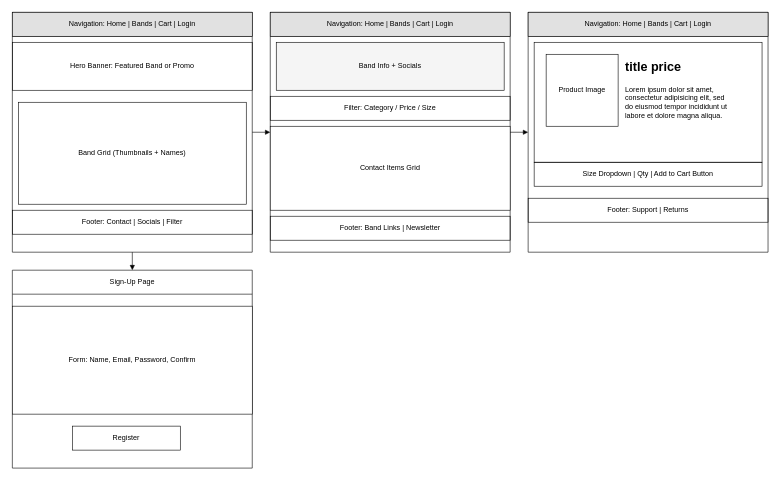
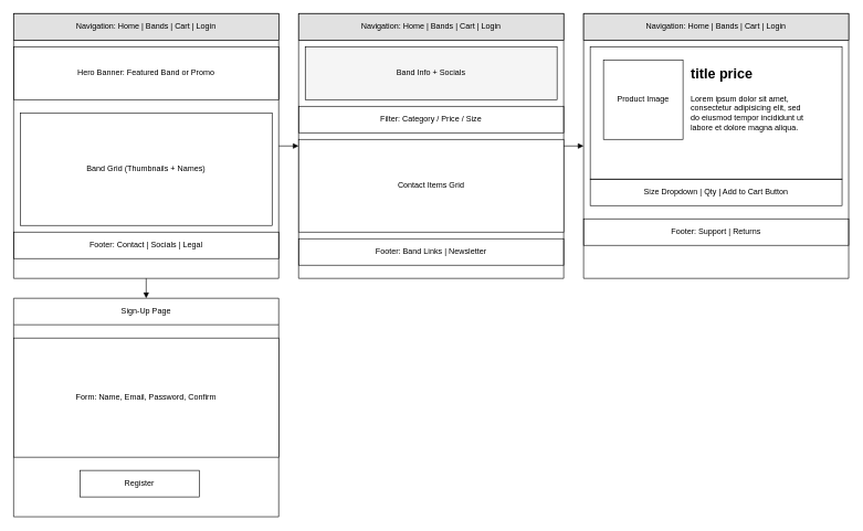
  <mxCell id="0" />
  <mxCell id="1" parent="0" />
  <mxCell id="2" value="Home Page" style="shape=swimlane;whiteSpace=wrap;fillColor=none;fontColor=default;" vertex="1" parent="1"><mxGeometry x="20" y="20" width="400" height="400" as="geometry" /></mxCell>
  <mxCell id="3" value="Hero Banner: Featured Band or Promo" style="shape=rectangle;whiteSpace=wrap;fillColor=none;" vertex="1" parent="2"><mxGeometry y="50" width="400" height="80" as="geometry" /></mxCell>
  <mxCell id="4" value="Band Grid (Thumbnails + Names)" style="shape=rectangle;whiteSpace=wrap;fillColor=#ffffff;" vertex="1" parent="2"><mxGeometry x="10" y="150" width="380" height="170" as="geometry" /></mxCell>
- <mxCell id="5" value="Footer: Contact | Socials | Filter" style="shape=rectangle;whiteSpace=wrap;fillColor=none;" vertex="1" parent="2"><mxGeometry y="330" width="400" height="40" as="geometry" /></mxCell>
+ <mxCell id="5" value="Footer: Contact | Socials | Legal" style="shape=rectangle;whiteSpace=wrap;fillColor=none;" vertex="1" parent="2"><mxGeometry y="330" width="400" height="40" as="geometry" /></mxCell>
  <mxCell id="6" value="Navigation: Home | Bands | Cart | Login" style="shape=rectangle;whiteSpace=wrap;fillColor=#e1e1e1;" vertex="1" parent="2"><mxGeometry width="400" height="40" as="geometry" /></mxCell>
  <mxCell id="7" value="Band Page" style="shape=swimlane;whiteSpace=wrap;fillColor=none;" vertex="1" parent="1"><mxGeometry x="450" y="20" width="400" height="400" as="geometry" /></mxCell>
  <mxCell id="8" value="Band Info + Socials" style="shape=rectangle;whiteSpace=wrap;fillColor=#f5f5f5;" vertex="1" parent="7"><mxGeometry x="10" y="50" width="380" height="80" as="geometry" /></mxCell>
  <mxCell id="9" value="Filter: Category / Price / Size" style="shape=rectangle;whiteSpace=wrap;fillColor=none;" vertex="1" parent="7"><mxGeometry y="140" width="400" height="40" as="geometry" /></mxCell>
  <mxCell id="10" value="Contact Items Grid" style="shape=rectangle;whiteSpace=wrap;fillColor=#ffffff;" vertex="1" parent="7"><mxGeometry y="190" width="400" height="140" as="geometry" /></mxCell>
  <mxCell id="11" value="Footer: Band Links | Newsletter" style="shape=rectangle;whiteSpace=wrap;fillColor=none;" vertex="1" parent="7"><mxGeometry y="340" width="400" height="40" as="geometry" /></mxCell>
  <mxCell id="12" value="Navigation: Home | Bands | Cart | Login" style="shape=rectangle;whiteSpace=wrap;fillColor=#e1e1e1;" vertex="1" parent="7"><mxGeometry width="400" height="40" as="geometry" /></mxCell>
  <mxCell id="13" value="Product Page" style="shape=swimlane;whiteSpace=wrap;fillColor=none;" vertex="1" parent="1"><mxGeometry x="880" y="20" width="400" height="400" as="geometry" /></mxCell>
  <mxCell id="14" value="" style="shape=rectangle;whiteSpace=wrap;fillColor=#ffffff;" vertex="1" parent="13"><mxGeometry x="10" y="50" width="380" height="200" as="geometry" /></mxCell>
  <mxCell id="15" value="Size Dropdown | Qty | Add to Cart Button" style="shape=rectangle;whiteSpace=wrap;fillColor=none;" vertex="1" parent="13"><mxGeometry x="10" y="250" width="380" height="40" as="geometry" /></mxCell>
  <mxCell id="16" value="Footer: Support | Returns" style="shape=rectangle;whiteSpace=wrap;fillColor=none;" vertex="1" parent="13"><mxGeometry y="310" width="400" height="40" as="geometry" /></mxCell>
  <mxCell id="17" value="Navigation: Home | Bands | Cart | Login" style="shape=rectangle;whiteSpace=wrap;fillColor=#e1e1e1;" vertex="1" parent="13"><mxGeometry width="400" height="40" as="geometry" /></mxCell>
  <mxCell id="18" value="Product Image" style="rounded=0;whiteSpace=wrap;html=1;" vertex="1" parent="13"><mxGeometry x="30" y="70" width="120" height="120" as="geometry" /></mxCell>
  <mxCell id="19" value="&lt;h1 style=&quot;margin-top: 0px;&quot;&gt;&lt;font style=&quot;font-size: 21px;&quot;&gt;title price&lt;/font&gt;&lt;/h1&gt;&lt;p&gt;Lorem ipsum dolor sit amet, consectetur adipisicing elit, sed do eiusmod tempor incididunt ut labore et dolore magna aliqua.&lt;/p&gt;" style="text;html=1;whiteSpace=wrap;overflow=hidden;rounded=0;" vertex="1" parent="13"><mxGeometry x="160" y="70" width="180" height="120" as="geometry" /></mxCell>
  <mxCell id="20" value="Sign-Up Page" style="shape=swimlane;whiteSpace=wrap;fillColor=none;" vertex="1" parent="1"><mxGeometry x="20" y="450" width="400" height="330" as="geometry" /></mxCell>
  <mxCell id="21" value="Form: Name, Email, Password, Confirm" style="shape=rectangle;whiteSpace=wrap;fillColor=#ffffff;" vertex="1" parent="20"><mxGeometry y="60" width="400" height="180" as="geometry" /></mxCell>
  <mxCell id="22" value="Register" style="shape=rectangle;whiteSpace=wrap;fillColor=none;" vertex="1" parent="20"><mxGeometry x="100" y="260" width="180" height="40" as="geometry" /></mxCell>
  <mxCell id="23" style="endArrow=block;html=1;" edge="1" parent="1" source="2" target="7"><mxGeometry relative="1" as="geometry" /></mxCell>
  <mxCell id="24" style="endArrow=block;html=1;" edge="1" parent="1" source="7" target="13"><mxGeometry relative="1" as="geometry" /></mxCell>
  <mxCell id="25" style="endArrow=block;html=1;" edge="1" parent="1" source="2" target="20"><mxGeometry relative="1" as="geometry" /></mxCell>
